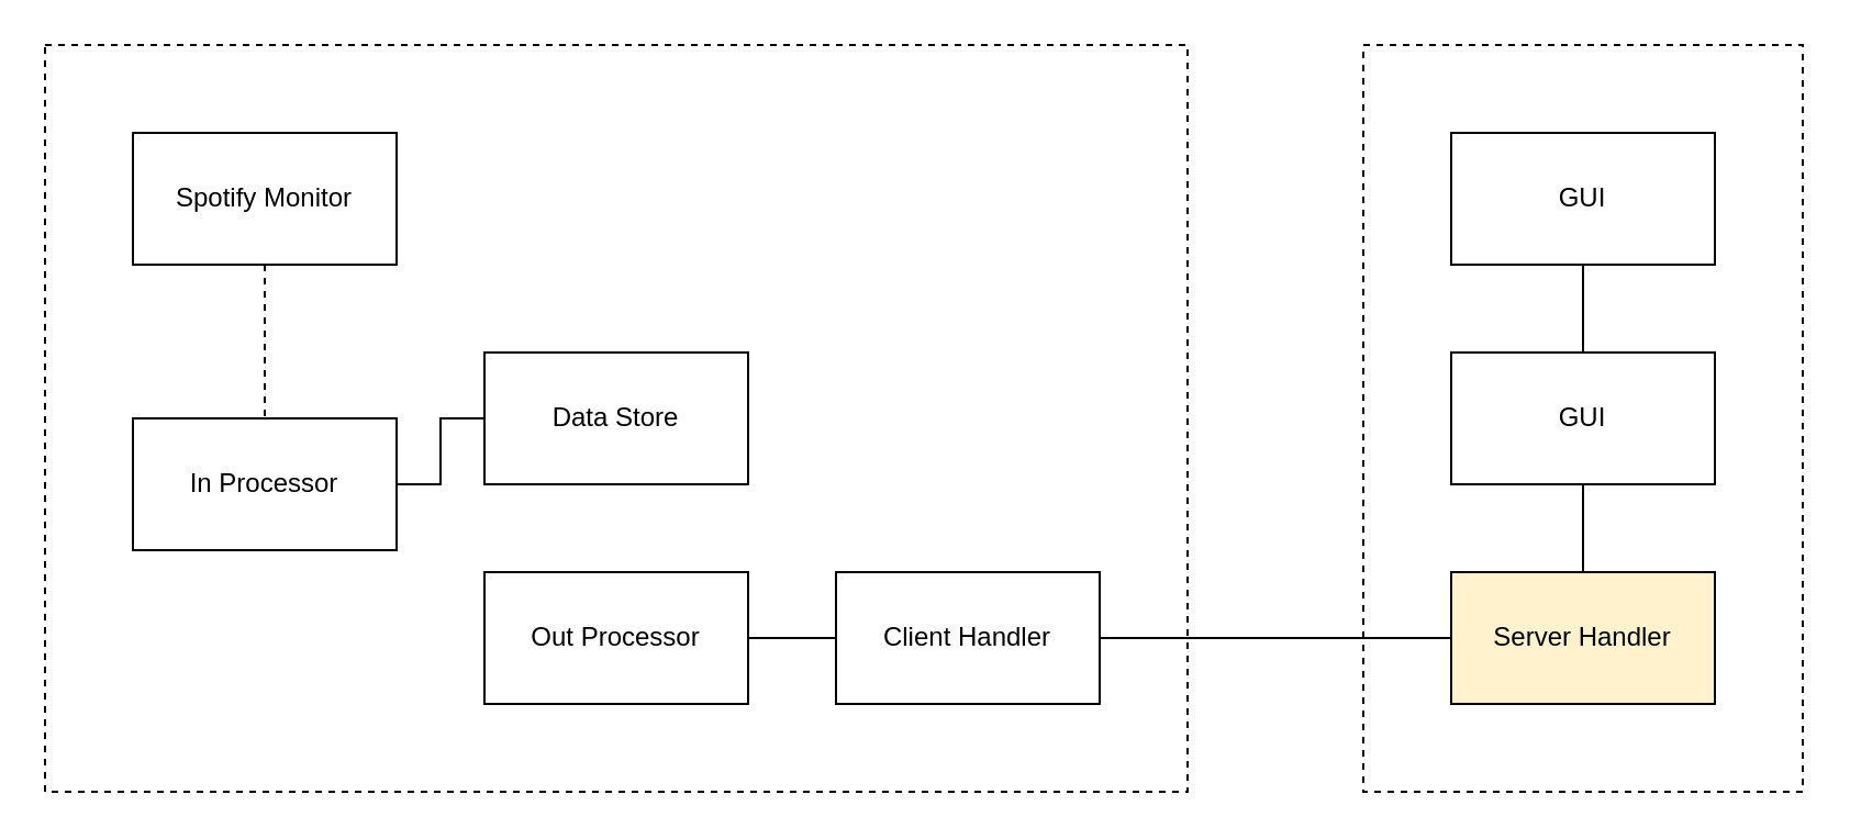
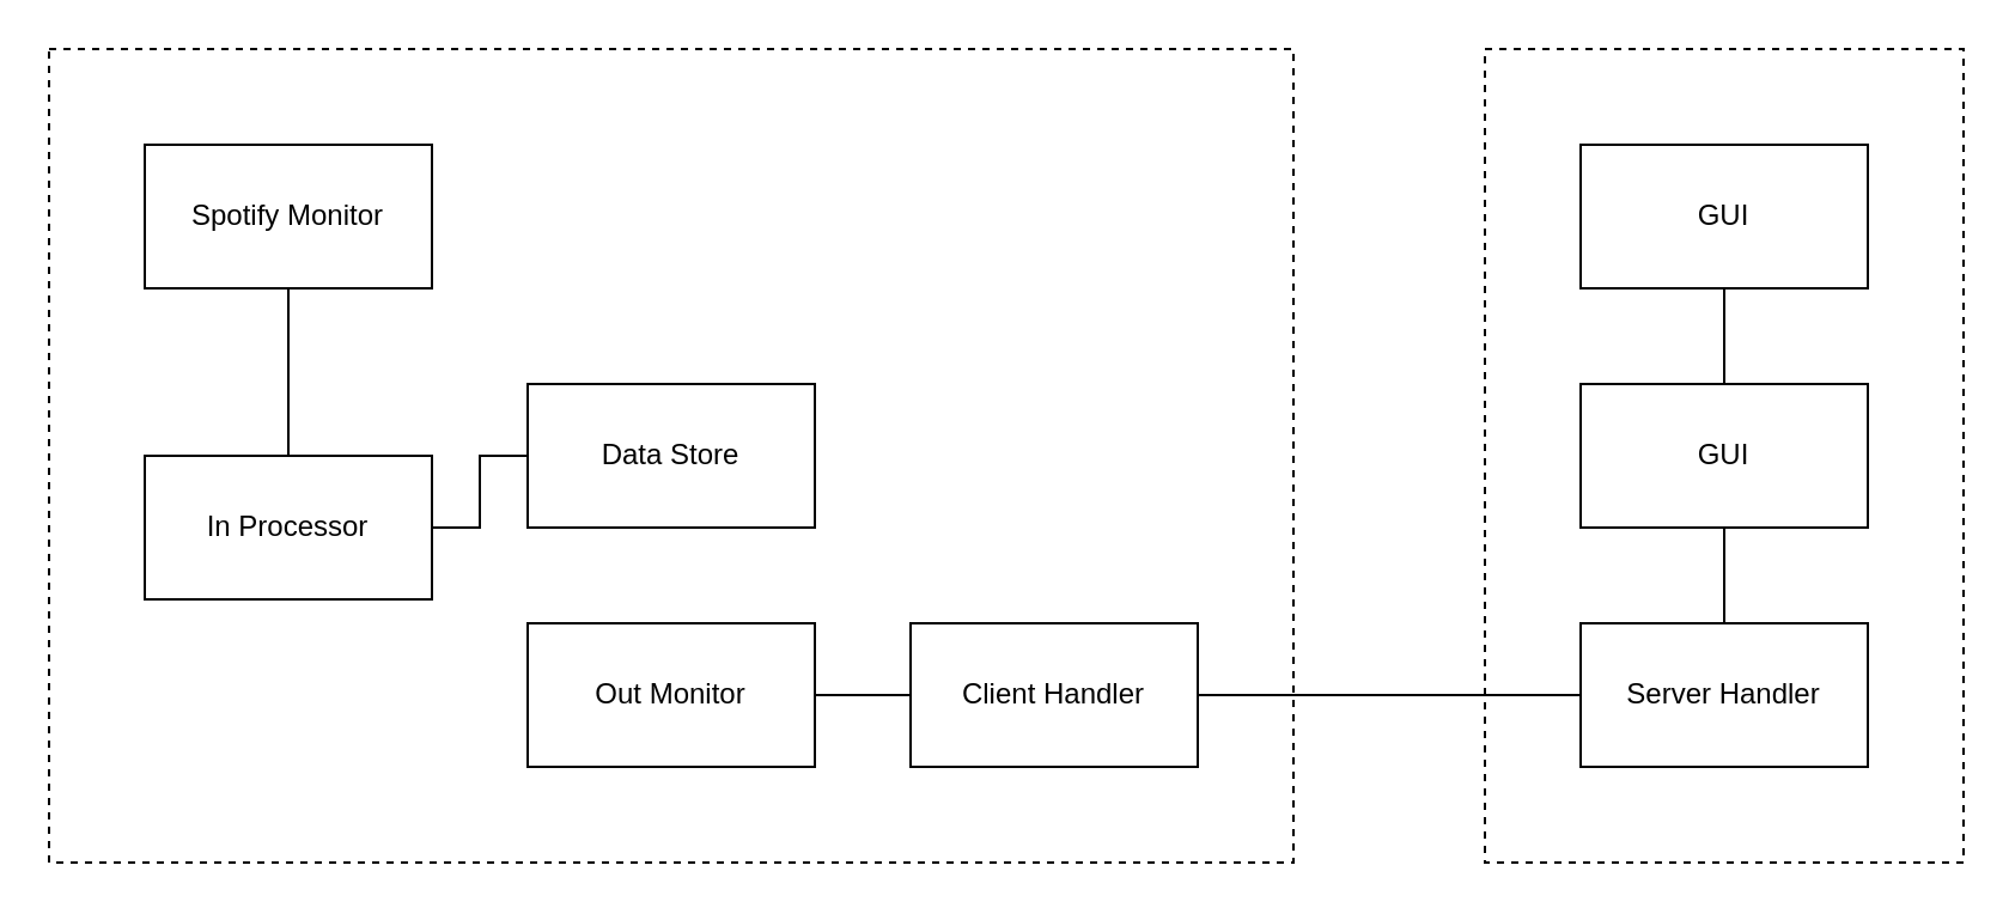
  <mxCell id="0" />
  <mxCell id="1" parent="0" />
  <mxCell id="2" value="" style="rounded=0;whiteSpace=wrap;html=1;dashed=1;fillColor=none;" parent="1" vertex="1"><mxGeometry x="620" y="20" width="200" height="340" as="geometry" /></mxCell>
  <mxCell id="3" value="" style="rounded=0;whiteSpace=wrap;html=1;dashed=1;fillColor=none;" parent="1" vertex="1"><mxGeometry x="20" y="20" width="520" height="340" as="geometry" /></mxCell>
- <mxCell id="4" style="edgeStyle=orthogonalEdgeStyle;rounded=0;orthogonalLoop=1;jettySize=auto;html=1;entryX=0.5;entryY=0;entryDx=0;entryDy=0;endArrow=none;endFill=0;dashed=1;" parent="1" source="5" target="7" edge="1"><mxGeometry relative="1" as="geometry" /></mxCell>
+ <mxCell id="4" style="edgeStyle=orthogonalEdgeStyle;rounded=0;orthogonalLoop=1;jettySize=auto;html=1;entryX=0.5;entryY=0;entryDx=0;entryDy=0;endArrow=none;endFill=0;" parent="1" source="5" target="7" edge="1"><mxGeometry relative="1" as="geometry" /></mxCell>
  <mxCell id="5" value="Spotify Monitor" style="rounded=0;whiteSpace=wrap;html=1;" parent="1" vertex="1"><mxGeometry x="60" y="60" width="120" height="60" as="geometry" /></mxCell>
  <mxCell id="6" style="edgeStyle=orthogonalEdgeStyle;rounded=0;orthogonalLoop=1;jettySize=auto;html=1;endArrow=none;endFill=0;" parent="1" source="7" target="8" edge="1"><mxGeometry relative="1" as="geometry" /></mxCell>
  <mxCell id="7" value="In Processor" style="rounded=0;whiteSpace=wrap;html=1;" parent="1" vertex="1"><mxGeometry x="60" y="190" width="120" height="60" as="geometry" /></mxCell>
  <mxCell id="8" value="Data Store" style="rounded=0;whiteSpace=wrap;html=1;" parent="1" vertex="1"><mxGeometry x="220" y="160" width="120" height="60" as="geometry" /></mxCell>
  <mxCell id="9" style="edgeStyle=orthogonalEdgeStyle;rounded=0;orthogonalLoop=1;jettySize=auto;html=1;endArrow=none;endFill=0;" parent="1" source="10" target="12" edge="1"><mxGeometry relative="1" as="geometry" /></mxCell>
- <mxCell id="10" value="Out Processor" style="rounded=0;whiteSpace=wrap;html=1;" parent="1" vertex="1"><mxGeometry x="220" y="260" width="120" height="60" as="geometry" /></mxCell>
+ <mxCell id="10" value="Out Monitor" style="rounded=0;whiteSpace=wrap;html=1;" parent="1" vertex="1"><mxGeometry x="220" y="260" width="120" height="60" as="geometry" /></mxCell>
  <mxCell id="11" style="edgeStyle=orthogonalEdgeStyle;rounded=0;orthogonalLoop=1;jettySize=auto;html=1;entryX=0;entryY=0.5;entryDx=0;entryDy=0;endArrow=none;endFill=0;" parent="1" source="12" target="13" edge="1"><mxGeometry relative="1" as="geometry" /></mxCell>
  <mxCell id="12" value="Client Handler" style="rounded=0;whiteSpace=wrap;html=1;" parent="1" vertex="1"><mxGeometry x="380" y="260" width="120" height="60" as="geometry" /></mxCell>
- <mxCell id="13" value="Server Handler" style="rounded=0;whiteSpace=wrap;html=1;fillColor=#fff2cc;" parent="1" vertex="1"><mxGeometry x="660" y="260" width="120" height="60" as="geometry" /></mxCell>
+ <mxCell id="13" value="Server Handler" style="rounded=0;whiteSpace=wrap;html=1;" parent="1" vertex="1"><mxGeometry x="660" y="260" width="120" height="60" as="geometry" /></mxCell>
  <mxCell id="14" style="edgeStyle=orthogonalEdgeStyle;rounded=0;orthogonalLoop=1;jettySize=auto;html=1;endArrow=none;endFill=0;" parent="1" source="16" target="13" edge="1"><mxGeometry relative="1" as="geometry" /></mxCell>
  <mxCell id="15" style="edgeStyle=orthogonalEdgeStyle;rounded=0;orthogonalLoop=1;jettySize=auto;html=1;entryX=0.5;entryY=1;entryDx=0;entryDy=0;endArrow=none;endFill=0;" parent="1" source="16" target="17" edge="1"><mxGeometry relative="1" as="geometry" /></mxCell>
  <mxCell id="16" value="GUI" style="rounded=0;whiteSpace=wrap;html=1;" parent="1" vertex="1"><mxGeometry x="660" y="160" width="120" height="60" as="geometry" /></mxCell>
  <mxCell id="17" value="GUI" style="rounded=0;whiteSpace=wrap;html=1;" parent="1" vertex="1"><mxGeometry x="660" y="60" width="120" height="60" as="geometry" /></mxCell>
